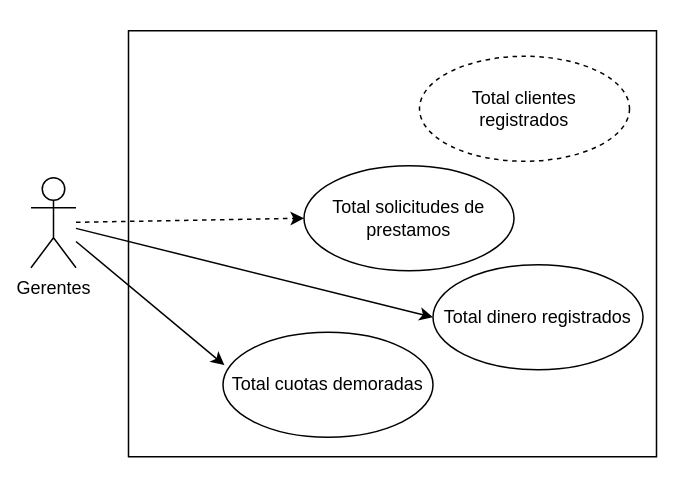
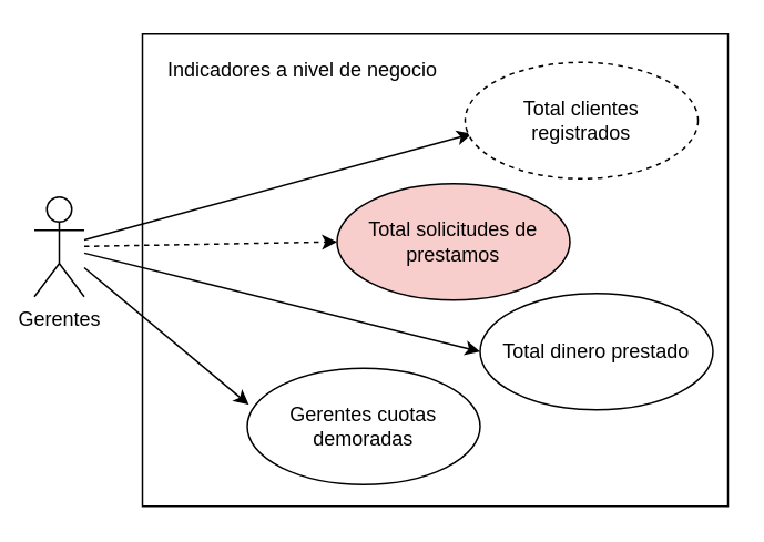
  <mxCell id="0" />
  <mxCell id="1" parent="0" />
  <mxCell id="2" value="" style="rounded=0;whiteSpace=wrap;html=1;" parent="1" vertex="1"><mxGeometry x="85" y="20" width="352" height="284" as="geometry" /></mxCell>
- <mxCell id="3" value="Total solicitudes de prestamos" style="ellipse;whiteSpace=wrap;html=1;" parent="1" vertex="1"><mxGeometry x="202" y="110" width="140" height="70" as="geometry" /></mxCell>
+ <mxCell id="3" value="Total solicitudes de prestamos" style="ellipse;whiteSpace=wrap;html=1;fillColor=#f8cecc;" parent="1" vertex="1"><mxGeometry x="202" y="110" width="140" height="70" as="geometry" /></mxCell>
  <mxCell id="4" style="edgeStyle=none;html=1;entryX=0.007;entryY=0.314;entryDx=0;entryDy=0;entryPerimeter=0;" parent="1" source="8" target="12" edge="1"><mxGeometry relative="1" as="geometry" /></mxCell>
  <mxCell id="5" style="edgeStyle=none;html=1;entryX=0;entryY=0.5;entryDx=0;entryDy=0;dashed=1;" parent="1" source="8" target="3" edge="1"><mxGeometry relative="1" as="geometry" /></mxCell>
  <mxCell id="6" style="edgeStyle=none;html=1;entryX=0;entryY=0.5;entryDx=0;entryDy=0;" parent="1" source="8" target="11" edge="1"><mxGeometry relative="1" as="geometry" /></mxCell>
+ <mxCell id="7" style="edgeStyle=none;html=1;entryX=0.029;entryY=0.614;entryDx=0;entryDy=0;entryPerimeter=0;" parent="1" source="8" target="10" edge="1"><mxGeometry relative="1" as="geometry" /></mxCell>
  <mxCell id="8" value="Gerentes&lt;br&gt;" style="shape=umlActor;verticalLabelPosition=bottom;verticalAlign=top;html=1;" parent="1" vertex="1"><mxGeometry x="20" y="118" width="30" height="60" as="geometry" /></mxCell>
+ <mxCell id="9" value="Indicadores a nivel de negocio" style="text;html=1;align=center;verticalAlign=middle;resizable=0;points=[];autosize=1;strokeColor=none;" parent="1" vertex="1"><mxGeometry x="95" y="33" width="172" height="18" as="geometry" /></mxCell>
  <mxCell id="10" value="Total clientes &lt;br&gt;registrados" style="ellipse;whiteSpace=wrap;html=1;dashed=1;" parent="1" vertex="1"><mxGeometry x="279" y="37" width="140" height="70" as="geometry" /></mxCell>
- <mxCell id="11" value="Total dinero registrados" style="ellipse;whiteSpace=wrap;html=1;" parent="1" vertex="1"><mxGeometry x="288" y="176" width="140" height="70" as="geometry" /></mxCell>
- <mxCell id="12" value="Total cuotas demoradas" style="ellipse;whiteSpace=wrap;html=1;" parent="1" vertex="1"><mxGeometry x="148" y="221" width="140" height="70" as="geometry" /></mxCell>
+ <mxCell id="11" value="Total dinero prestado" style="ellipse;whiteSpace=wrap;html=1;" parent="1" vertex="1"><mxGeometry x="288" y="176" width="140" height="70" as="geometry" /></mxCell>
+ <mxCell id="12" value="Gerentes cuotas demoradas" style="ellipse;whiteSpace=wrap;html=1;" parent="1" vertex="1"><mxGeometry x="148" y="221" width="140" height="70" as="geometry" /></mxCell>
